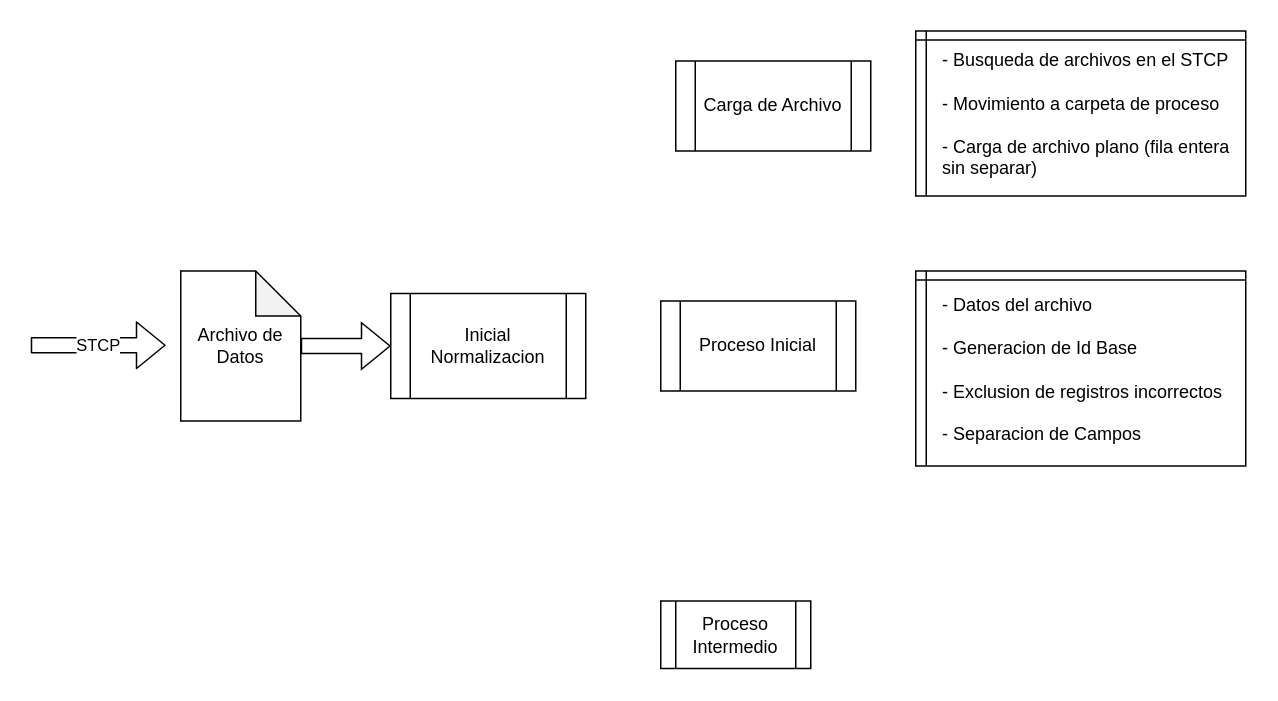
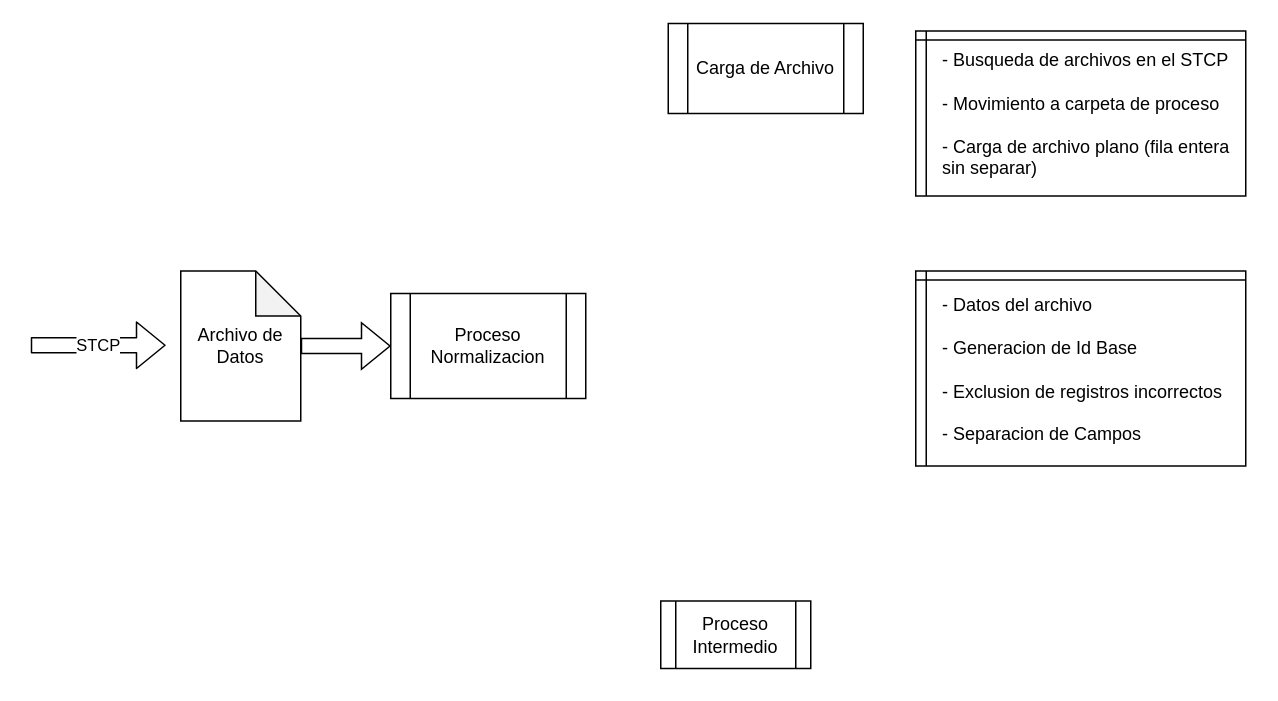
  <mxCell id="0" />
  <mxCell id="1" parent="0" />
  <mxCell id="2" parent="1" style="edgeStyle=orthogonalEdgeStyle;rounded=0;orthogonalLoop=1;jettySize=auto;html=1;entryX=0;entryY=0.5;entryDx=0;entryDy=0;shape=flexArrow;" edge="1" source="3" target="5"><mxGeometry as="geometry" relative="1" /></mxCell>
  <mxCell id="3" value="Archivo de Datos" parent="1" style="shape=note;whiteSpace=wrap;html=1;backgroundOutline=1;darkOpacity=0.05;" vertex="1"><mxGeometry as="geometry" x="120" y="180" width="80" height="100" /></mxCell>
  <mxCell id="4" value="STCP" parent="1" style="shape=flexArrow;endArrow=classic;html=1;" edge="1"><mxGeometry as="geometry" relative="1" width="50" height="50"><mxPoint as="sourcePoint" y="229.5" x="20" /><mxPoint as="targetPoint" x="110" y="229.5" /></mxGeometry></mxCell>
- <mxCell id="5" value="Inicial Normalizacion" parent="1" style="shape=process;whiteSpace=wrap;html=1;backgroundOutline=1;" vertex="1"><mxGeometry as="geometry" x="260" y="195" width="130" height="70" /></mxCell>
- <mxCell id="6" value="Carga de Archivo" parent="1" style="shape=process;whiteSpace=wrap;html=1;backgroundOutline=1;" vertex="1"><mxGeometry as="geometry" x="450" y="40" width="130" height="60" /></mxCell>
+ <mxCell id="5" value="Proceso Normalizacion" parent="1" style="shape=process;whiteSpace=wrap;html=1;backgroundOutline=1;" vertex="1"><mxGeometry as="geometry" x="260" y="195" width="130" height="70" /></mxCell>
+ <mxCell id="6" value="Carga de Archivo" parent="1" style="shape=process;whiteSpace=wrap;html=1;backgroundOutline=1;" vertex="1"><mxGeometry x="445" y="15" as="geometry" width="130" height="60" /></mxCell>
  <mxCell id="7" value="- Busqueda de archivos en el STCP&lt;br&gt;&lt;br&gt;- Movimiento a carpeta de proceso&lt;br&gt;&lt;br&gt;- Carga de archivo plano (fila entera sin separar)" parent="1" style="shape=internalStorage;whiteSpace=wrap;html=1;backgroundOutline=1;dx=7;dy=6;align=left;spacingLeft=16;spacingTop=2;" vertex="1"><mxGeometry as="geometry" x="610" y="20" width="220" height="110" /></mxCell>
- <mxCell id="8" value="Proceso Inicial" parent="1" style="shape=process;whiteSpace=wrap;html=1;backgroundOutline=1;" vertex="1"><mxGeometry as="geometry" x="440" y="200" width="130" height="60" /></mxCell>
  <mxCell id="9" value="- Datos del archivo&lt;br&gt;&lt;br&gt;- Generacion de Id Base&lt;br&gt;&lt;br&gt;- Exclusion de registros incorrectos&lt;br&gt;&lt;br&gt;- Separacion de Campos" parent="1" style="shape=internalStorage;whiteSpace=wrap;html=1;backgroundOutline=1;dx=7;dy=6;align=left;spacingLeft=16;spacingTop=2;" vertex="1"><mxGeometry as="geometry" x="610" y="180" width="220" height="130" /></mxCell>
  <mxCell id="10" value="Proceso Intermedio" parent="1" style="shape=process;whiteSpace=wrap;html=1;backgroundOutline=1;" vertex="1"><mxGeometry x="440" y="400" as="geometry" width="100" height="45" /></mxCell>
